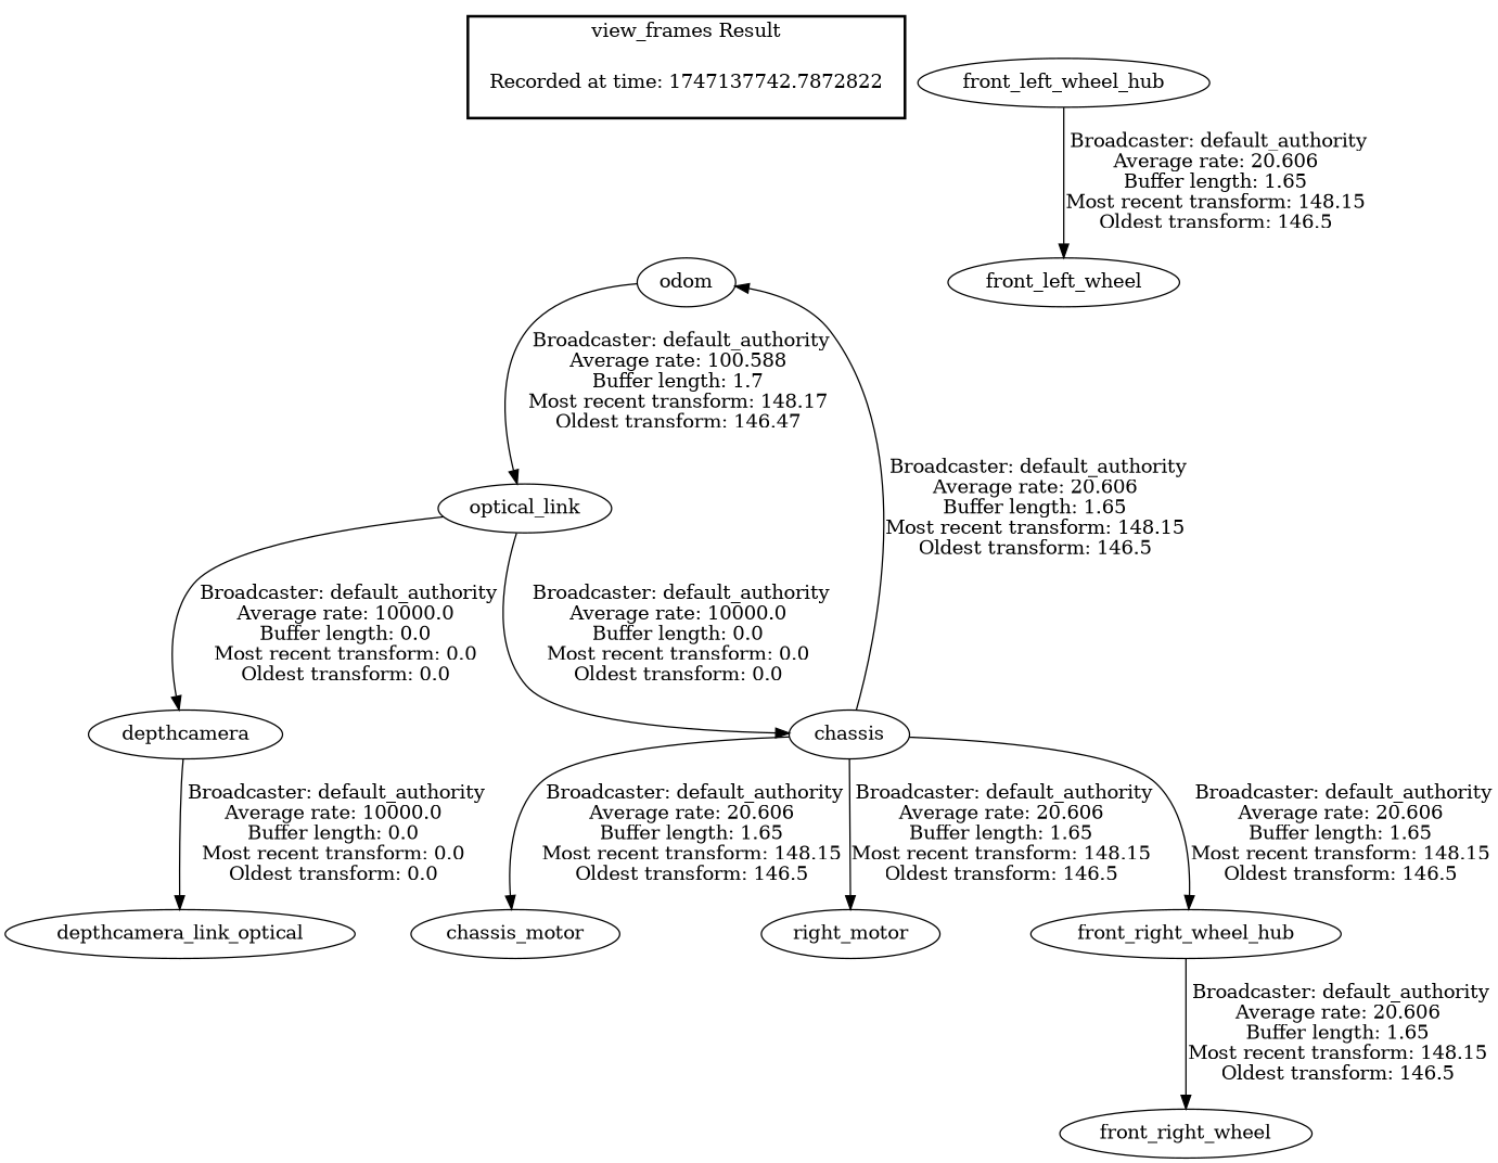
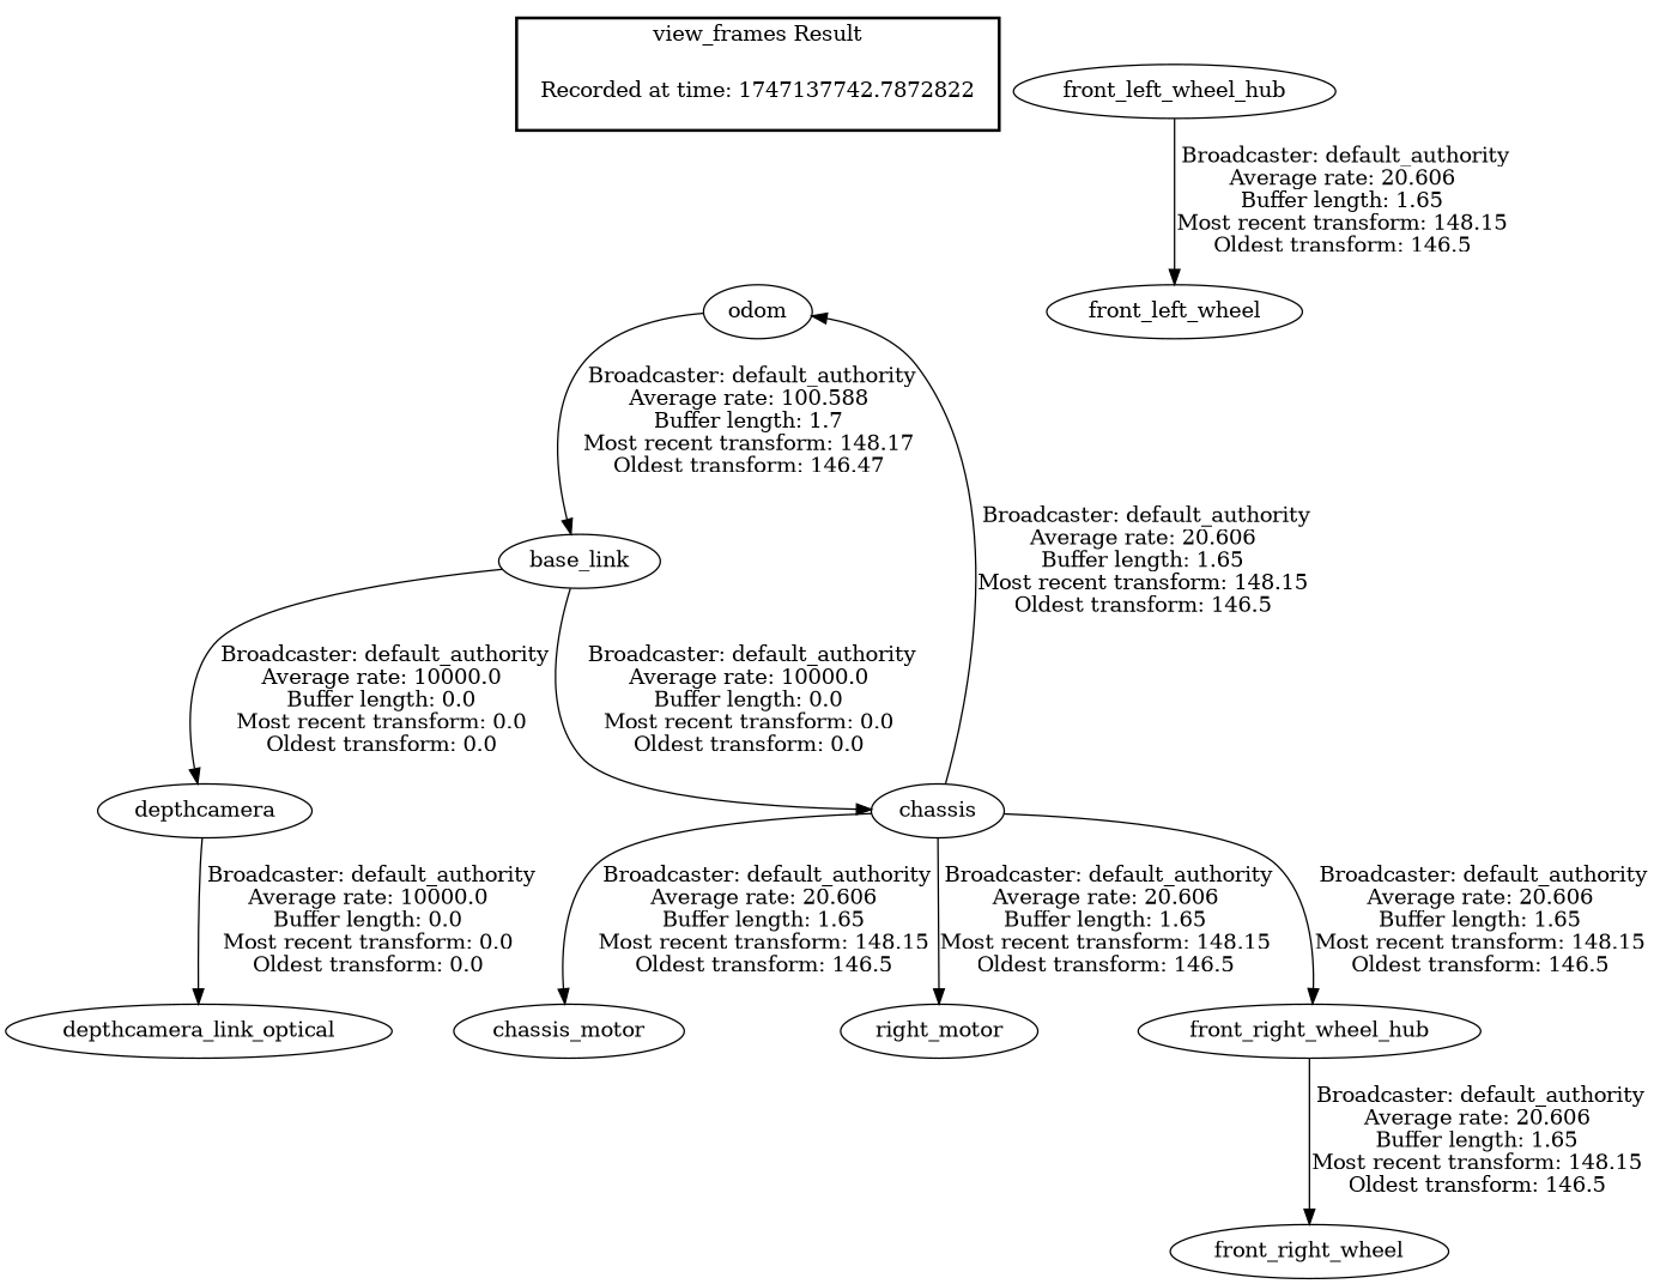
  digraph {
    "Recorded at time: 1747137742.7872822" [shape=plaintext]
    odom
-   base_link [label=optical_link]
+   base_link
    chassis
    depthcamera
    front_right_wheel_hub
    n7 [label=chassis_motor]
    right_motor
    depthcamera_link_optical
    front_left_wheel_hub
    front_left_wheel
    front_right_wheel
    subgraph cluster_1 {
      color=black
      label="view_frames Result"
      style=bold
      "Recorded at time: 1747137742.7872822"
    }
    "Recorded at time: 1747137742.7872822" -> odom [style=invis]
    odom -> base_link [label=" Broadcaster: default_authority\nAverage rate: 100.588\nBuffer length: 1.7\nMost recent transform: 148.17\nOldest transform: 146.47\n"]
    base_link -> chassis [label=" Broadcaster: default_authority\nAverage rate: 10000.0\nBuffer length: 0.0\nMost recent transform: 0.0\nOldest transform: 0.0\n"]
    base_link -> depthcamera [label=" Broadcaster: default_authority\nAverage rate: 10000.0\nBuffer length: 0.0\nMost recent transform: 0.0\nOldest transform: 0.0\n"]
    chassis -> odom [label=" Broadcaster: default_authority\nAverage rate: 20.606\nBuffer length: 1.65\nMost recent transform: 148.15\nOldest transform: 146.5\n"]
    chassis -> front_right_wheel_hub [label=" Broadcaster: default_authority\nAverage rate: 20.606\nBuffer length: 1.65\nMost recent transform: 148.15\nOldest transform: 146.5\n"]
    chassis -> n7 [label=" Broadcaster: default_authority\nAverage rate: 20.606\nBuffer length: 1.65\nMost recent transform: 148.15\nOldest transform: 146.5\n"]
    chassis -> right_motor [label=" Broadcaster: default_authority\nAverage rate: 20.606\nBuffer length: 1.65\nMost recent transform: 148.15\nOldest transform: 146.5\n"]
    depthcamera -> depthcamera_link_optical [label=" Broadcaster: default_authority\nAverage rate: 10000.0\nBuffer length: 0.0\nMost recent transform: 0.0\nOldest transform: 0.0\n"]
    front_right_wheel_hub -> front_right_wheel [label=" Broadcaster: default_authority\nAverage rate: 20.606\nBuffer length: 1.65\nMost recent transform: 148.15\nOldest transform: 146.5\n"]
    front_left_wheel_hub -> front_left_wheel [label=" Broadcaster: default_authority\nAverage rate: 20.606\nBuffer length: 1.65\nMost recent transform: 148.15\nOldest transform: 146.5\n"]
  }
